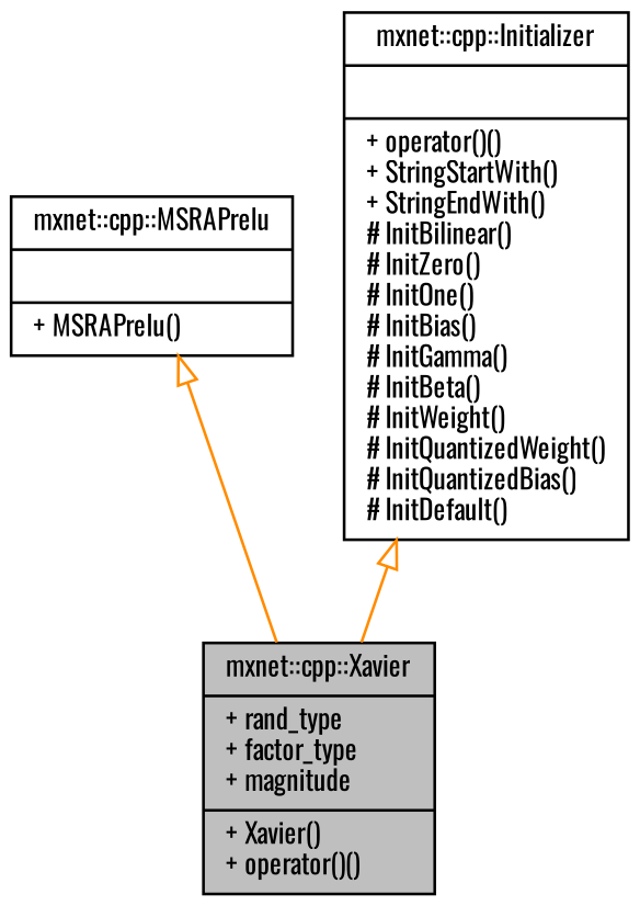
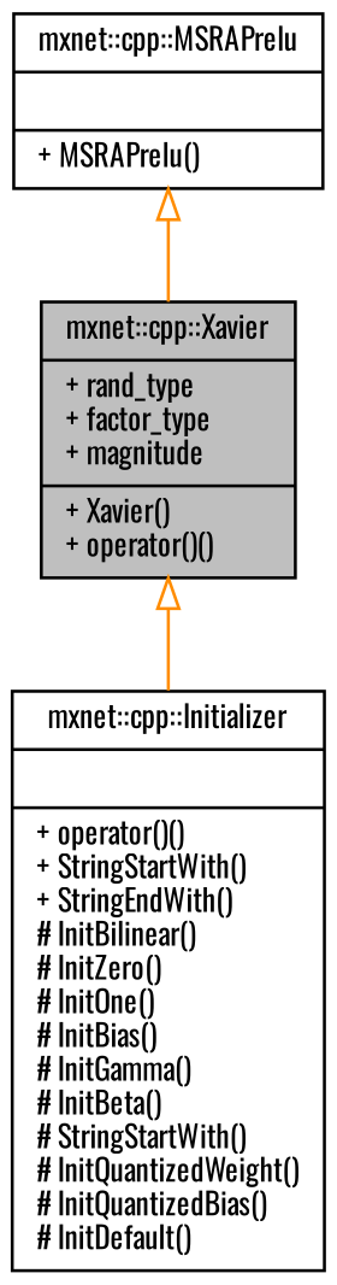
  digraph {
    fontname=Oswald
    node [color=black fillcolor=white fontname=Oswald fontsize=10 shape=record style=filled]
    edge [arrowtail=onormal color=darkorange dir=back fontname=Oswald fontsize=10 labelfontname=Helvetica labelfontsize=10 style=solid]
    n1 [fillcolor=grey75 fontcolor=black height=0.2 label="{mxnet::cpp::Xavier\n|+ rand_type\l+ factor_type\l+ magnitude\l|+ Xavier()\l+ operator()()\l}" width=0.4]
    n2 [height=0.2 label="{mxnet::cpp::MSRAPrelu\n||+ MSRAPrelu()\l}" width=0.4]
-   n3 [height=0.2 label="{mxnet::cpp::Initializer\n||+ operator()()\l+ StringStartWith()\l+ StringEndWith()\l# InitBilinear()\l# InitZero()\l# InitOne()\l# InitBias()\l# InitGamma()\l# InitBeta()\l# InitWeight()\l# InitQuantizedWeight()\l# InitQuantizedBias()\l# InitDefault()\l}" width=0.4]
+   n3 [height=0.2 label="{mxnet::cpp::Initializer\n||+ operator()()\l+ StringStartWith()\l+ StringEndWith()\l# InitBilinear()\l# InitZero()\l# InitOne()\l# InitBias()\l# InitGamma()\l# InitBeta()\l# StringStartWith()\l# InitQuantizedWeight()\l# InitQuantizedBias()\l# InitDefault()\l}" width=0.4]
    n2 -> n1
-   n3 -> n1
+   n1 -> n3
  }
